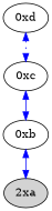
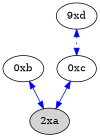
  digraph {
    edge [color=blue dir=both]
    n1 [label="2xa" style=filled]
    "0xb"
-   "0xd"
+   "0xd" [label="9xd"]
    "0xc"
    "0xb" -> n1
    "0xd" -> "0xc" [style=dotted]
-   "0xc" -> "0xb"
+   "0xc" -> n1
  }
